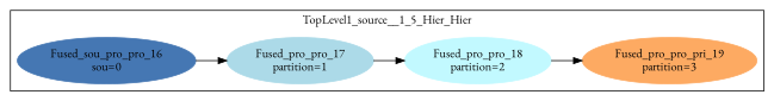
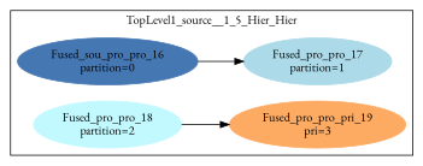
  digraph {
    fontname="EB Garamond"
    rankdir=LR
    node [fontname="EB Garamond" style=filled]
    edge [fontname="EB Garamond"]
-   n1 [color="0.59166,0.61,0.7" label="Fused_sou_pro_pro_16\nsou=0"]
+   n1 [color="0.59166,0.61,0.7" label="Fused_sou_pro_pro_16\npartition=0"]
    n2 [color="0.53888,0.26,0.91" label="Fused_pro_pro_17\npartition=1"]
    n3 [color="0.51694,0.24,1" label="Fused_pro_pro_18\npartition=2"]
-   n4 [color="0.07777,0.61,0.99" label="Fused_pro_pro_pri_19\npartition=3"]
+   n4 [color="0.07777,0.61,0.99" label="Fused_pro_pro_pri_19\npri=3"]
    subgraph cluster_1 {
      color=black
      label=TopLevel1_source__1_5_Hier_Hier
      n1
      n2
      n3
      n4
    }
    n1 -> n2
-   n2 -> n3
    n3 -> n4
  }
